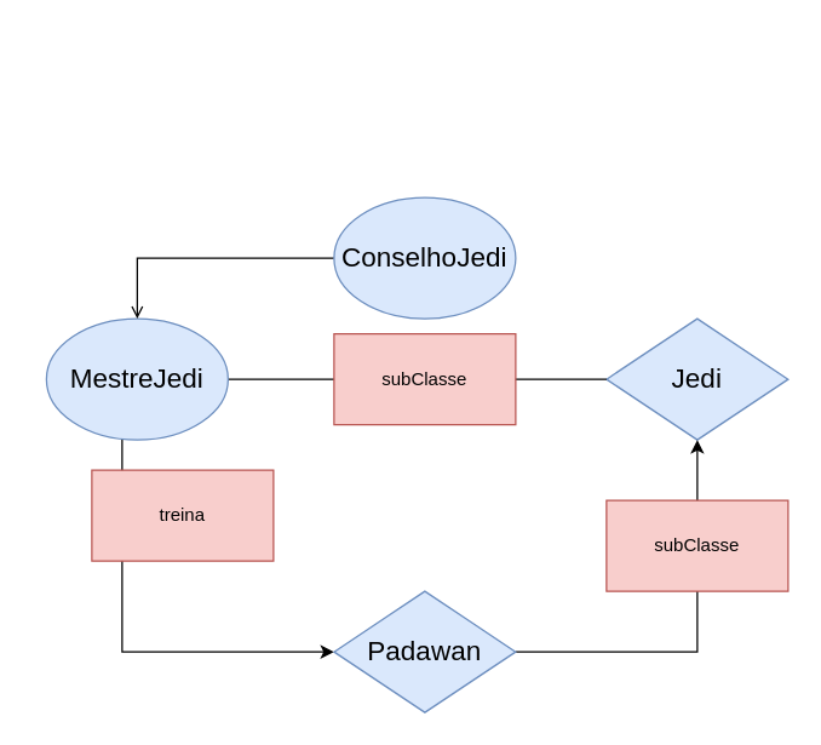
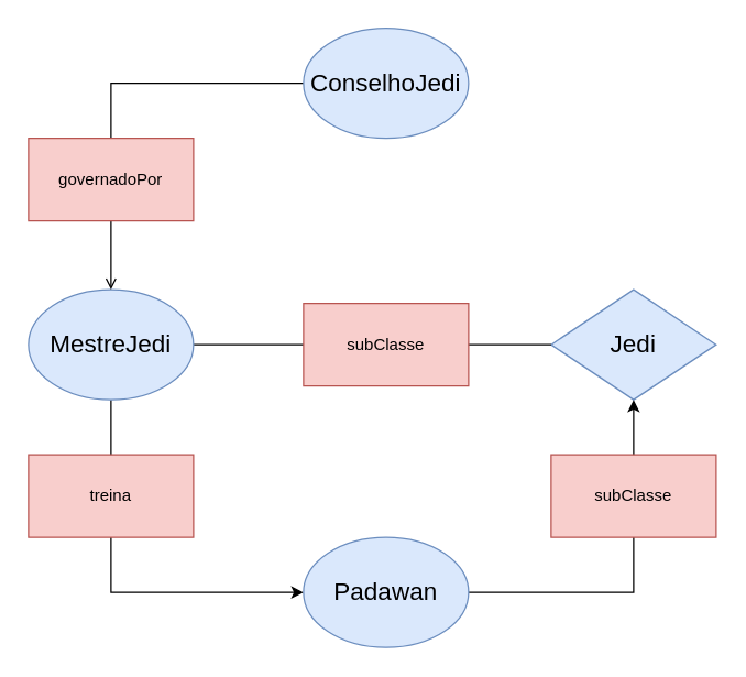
  <mxCell id="0" />
  <mxCell id="1" parent="0" />
  <mxCell id="2" value="Jedi" style="rhombus;whiteSpace=wrap;html=1;fillColor=#dae8fc;strokeColor=#6c8ebf;fontSize=18;" vertex="1" parent="1"><mxGeometry x="400" y="210" width="120" height="80" as="geometry" /></mxCell>
  <mxCell id="3" style="edgeStyle=orthogonalEdgeStyle;rounded=0;orthogonalLoop=1;jettySize=auto;html=1;entryX=0;entryY=0.5;entryDx=0;entryDy=0;" edge="1" parent="1" source="5" target="7"><mxGeometry relative="1" as="geometry"><Array as="points"><mxPoint x="80" y="430" /></Array></mxGeometry></mxCell>
  <mxCell id="4" style="edgeStyle=orthogonalEdgeStyle;rounded=0;orthogonalLoop=1;jettySize=auto;html=1;entryX=0;entryY=0.5;entryDx=0;entryDy=0;endArrow=none;" edge="1" parent="1" source="5" target="2"><mxGeometry relative="1" as="geometry" /></mxCell>
- <mxCell id="5" value="MestreJedi" style="ellipse;whiteSpace=wrap;html=1;fillColor=#dae8fc;strokeColor=#6c8ebf;fontSize=18;" vertex="1" parent="1"><mxGeometry x="30" y="210" width="120" height="80" as="geometry" /></mxCell>
+ <mxCell id="5" value="MestreJedi" style="ellipse;whiteSpace=wrap;html=1;fillColor=#dae8fc;strokeColor=#6c8ebf;fontSize=18;" vertex="1" parent="1"><mxGeometry x="20" y="210" width="120" height="80" as="geometry" /></mxCell>
  <mxCell id="6" style="edgeStyle=orthogonalEdgeStyle;rounded=0;orthogonalLoop=1;jettySize=auto;html=1;entryX=0.5;entryY=1;entryDx=0;entryDy=0;" edge="1" parent="1" source="7" target="2"><mxGeometry relative="1" as="geometry" /></mxCell>
- <mxCell id="7" value="Padawan" style="rhombus;whiteSpace=wrap;html=1;fillColor=#dae8fc;strokeColor=#6c8ebf;fontSize=18;" vertex="1" parent="1"><mxGeometry x="220" y="390" width="120" height="80" as="geometry" /></mxCell>
+ <mxCell id="7" value="Padawan" style="ellipse;whiteSpace=wrap;html=1;fillColor=#dae8fc;strokeColor=#6c8ebf;fontSize=18;" vertex="1" parent="1"><mxGeometry x="220" y="390" width="120" height="80" as="geometry" /></mxCell>
  <mxCell id="8" style="edgeStyle=orthogonalEdgeStyle;rounded=0;orthogonalLoop=1;jettySize=auto;html=1;entryX=0.5;entryY=0;entryDx=0;entryDy=0;endArrow=open;" edge="1" parent="1" source="9" target="5"><mxGeometry relative="1" as="geometry" /></mxCell>
- <mxCell id="9" value="ConselhoJedi" style="ellipse;whiteSpace=wrap;html=1;fillColor=#dae8fc;strokeColor=#6c8ebf;fontSize=18;" vertex="1" parent="1"><mxGeometry x="220" y="130" width="120" height="80" as="geometry" /></mxCell>
- <mxCell id="11" value="treina" style="rounded=0;whiteSpace=wrap;html=1;fillColor=#f8cecc;strokeColor=#b85450;" vertex="1" parent="1"><mxGeometry x="60" y="310" width="120" height="60" as="geometry" /></mxCell>
+ <mxCell id="9" value="ConselhoJedi" style="ellipse;whiteSpace=wrap;html=1;fillColor=#dae8fc;strokeColor=#6c8ebf;fontSize=18;" vertex="1" parent="1"><mxGeometry x="220" y="20" width="120" height="80" as="geometry" /></mxCell>
+ <mxCell id="10" value="governadoPor" style="rounded=0;whiteSpace=wrap;html=1;fillColor=#f8cecc;strokeColor=#b85450;" vertex="1" parent="1"><mxGeometry x="20" y="100" width="120" height="60" as="geometry" /></mxCell>
+ <mxCell id="11" value="treina" style="rounded=0;whiteSpace=wrap;html=1;fillColor=#f8cecc;strokeColor=#b85450;" vertex="1" parent="1"><mxGeometry x="20" y="330" width="120" height="60" as="geometry" /></mxCell>
  <mxCell id="12" value="subClasse" style="rounded=0;whiteSpace=wrap;html=1;fillColor=#f8cecc;strokeColor=#b85450;" vertex="1" parent="1"><mxGeometry x="220" y="220" width="120" height="60" as="geometry" /></mxCell>
  <mxCell id="13" value="subClasse" style="rounded=0;whiteSpace=wrap;html=1;fillColor=#f8cecc;strokeColor=#b85450;" vertex="1" parent="1"><mxGeometry x="400" y="330" width="120" height="60" as="geometry" /></mxCell>
